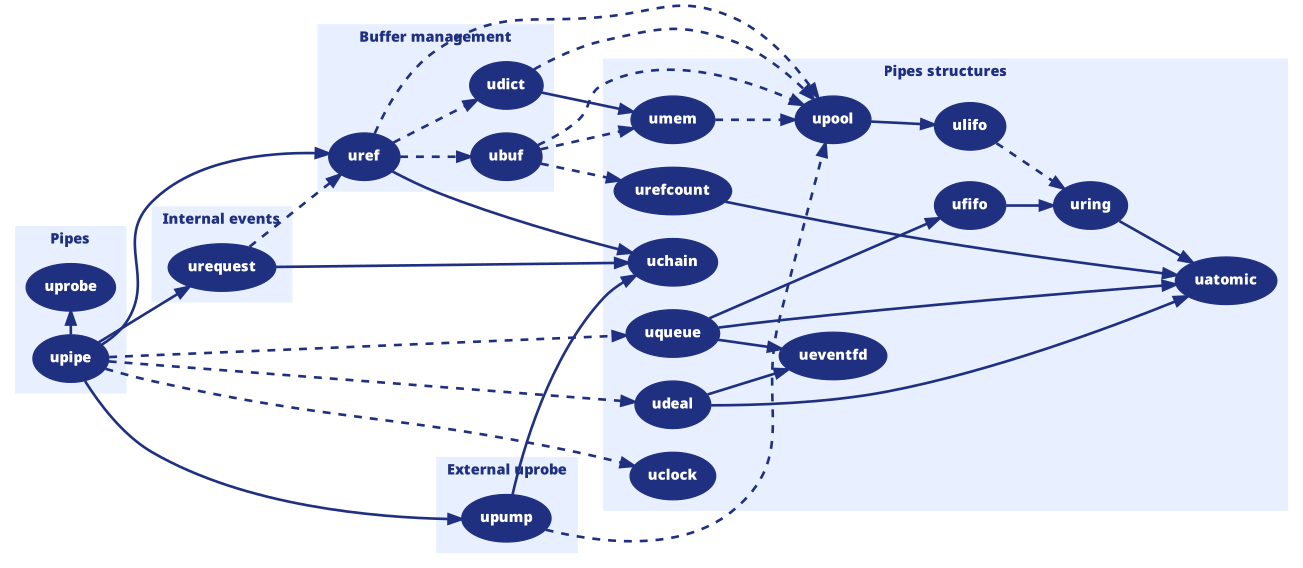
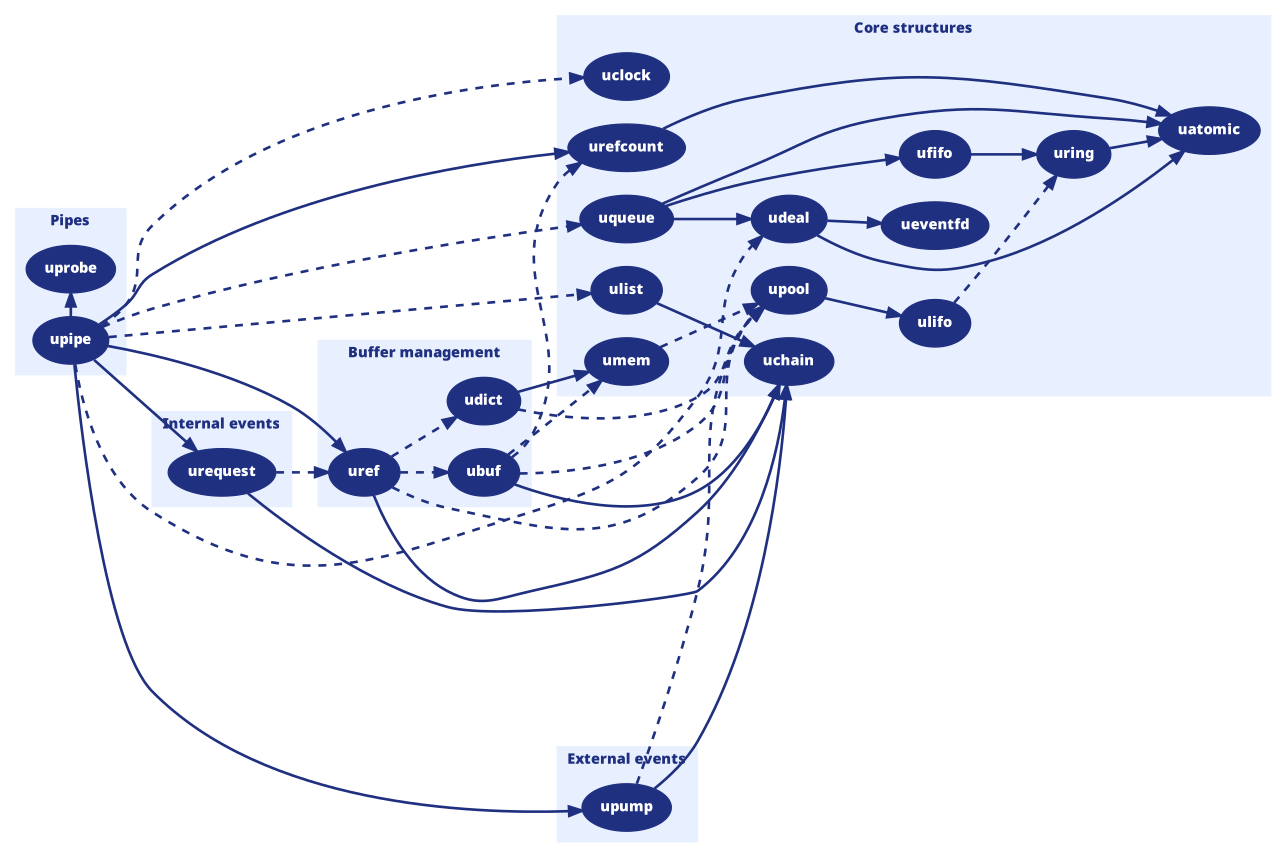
  digraph {
    rankdir=LR
    node [color="#203080" fillcolor="#203080" fontcolor=white fontname="Verdana Black" fontsize=11 shape=oval style=filled]
    edge [color="#203080" penwidth=2]
    uprobe
    upipe
    upump
    urequest
    ubuf
    uref
    udict
    uclock
+   ulist
    uqueue
    urefcount
    umem
    uchain
    uatomic
    uring
    upool
    ulifo
    ufifo
    udeal
    ueventfd
    subgraph cluster_1 {
      color="#E8F0FF"
      fontcolor="#203080"
      fontname="Verdana Black"
      fontsize=11
      label=Pipes
      style=filled
      subgraph sub_2 {
        color="#E8F0FF"
        fontcolor="#203080"
        fontname="Verdana Black"
        fontsize=11
        label=Pipes
        rank=source
        style=filled
        uprobe
        upipe
      }
    }
    subgraph cluster_3 {
      color="#E8F0FF"
      fontcolor="#203080"
      fontname="Verdana Black"
      fontsize=11
-     label="External uprobe"
+     label="External events"
      style=filled
      upump
    }
    subgraph cluster_4 {
      color="#E8F0FF"
      fontcolor="#203080"
      fontname="Verdana Black"
      fontsize=11
      label="Internal events"
      style=filled
      urequest
    }
    subgraph cluster_5 {
      color="#E8F0FF"
      fontcolor="#203080"
      fontname="Verdana Black"
      fontsize=11
      label="Buffer management"
      style=filled
      ubuf
      uref
      udict
    }
    subgraph cluster_6 {
      color="#E8F0FF"
      fontcolor="#203080"
      fontname="Verdana Black"
      fontsize=11
-     label="Pipes structures"
+     label="Core structures"
      style=filled
      uchain
      uatomic
      uring
      upool
      ulifo
      ufifo
      udeal
      ueventfd
      subgraph sub_7 {
        color="#E8F0FF"
        fontcolor="#203080"
        fontname="Verdana Black"
        fontsize=11
        label="Core structures"
        rank=same
        style=filled
        uclock
+       ulist
        uqueue
        urefcount
        umem
      }
    }
    upipe -> uprobe
    upipe -> upump
    upipe -> urequest
    upipe -> uref
    upipe -> uclock [style=dashed]
+   upipe -> ulist [style=dashed]
    upipe -> uqueue [style=dashed]
+   upipe -> urefcount
    upipe -> udeal [style=dashed]
    upump -> uchain
    upump -> upool [style=dashed]
    urequest -> uref [style=dashed]
    urequest -> uchain
    ubuf -> urefcount [style=dashed]
    ubuf -> umem [style=dashed]
+   ubuf -> uchain
    ubuf -> upool [style=dashed]
    uref -> ubuf [style=dashed]
    uref -> udict [style=dashed]
    uref -> uchain
    uref -> upool [style=dashed]
    udict -> umem
    udict -> upool [style=dashed]
+   ulist -> uchain
    uqueue -> uatomic
    uqueue -> ufifo
-   uqueue -> ueventfd
+   uqueue -> udeal
    urefcount -> uatomic
    umem -> upool [style=dashed]
    uring -> uatomic
    upool -> ulifo
    ulifo -> uring [style=dashed]
    ufifo -> uring
    udeal -> uatomic
    udeal -> ueventfd
  }
